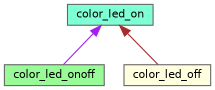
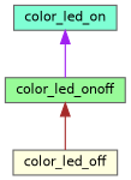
  digraph {
    rankdir=TB
    node [color=grey40 fontname=Helvetica fontsize=10 shape=box style=filled]
    edge [dir=back fontname=Helvetica fontsize=10 labelfontname=Helvetica labelfontsize=10 style=solid]
    n1 [color=gray40 fillcolor=palegreen fontcolor=black height=0.2 label=color_led_onoff width=0.4]
    n2 [fillcolor=lightyellow height=0.2 label=color_led_off width=0.4]
    n3 [fillcolor=aquamarine height=0.2 label=color_led_on width=0.4]
-   n3 -> n2 [color=brown]
+   n1 -> n2 [color=brown]
    n3 -> n1 [color=purple]
  }
